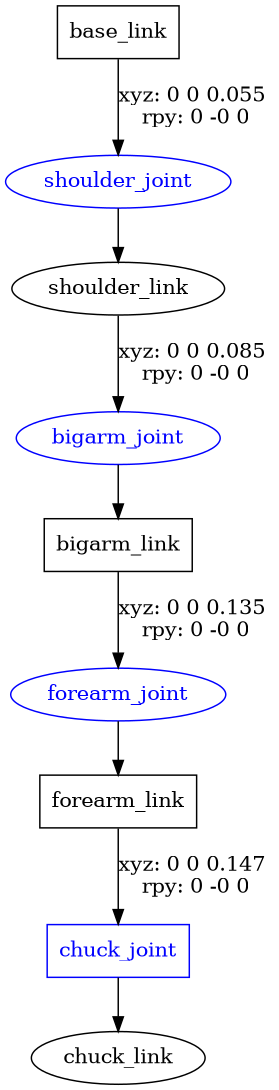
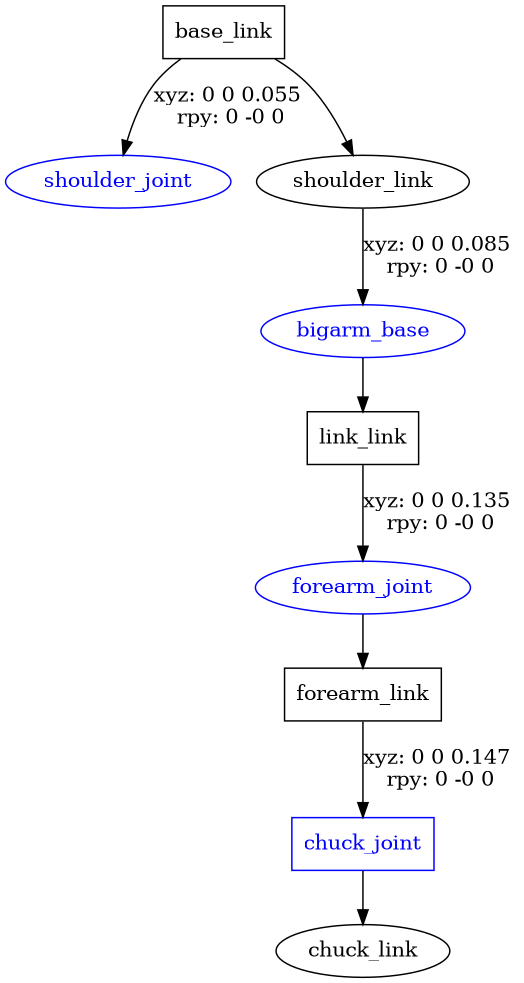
  digraph {
    node [shape=ellipse]
    n1 [label=base_link shape=box]
    shoulder_joint [color=blue fontcolor=blue]
    n3 [label=shoulder_link]
-   bigarm_joint [color=blue fontcolor=blue]
-   n5 [label=bigarm_link shape=box]
+   bigarm_joint [color=blue fontcolor=blue label=bigarm_base]
+   n5 [label=link_link shape=box]
    forearm_joint [color=blue fontcolor=blue]
    n7 [label=forearm_link shape=box]
    chuck_joint [color=blue fontcolor=blue shape=box]
    n9 [label=chuck_link]
    n1 -> shoulder_joint [label="xyz: 0 0 0.055 \nrpy: 0 -0 0"]
-   shoulder_joint -> n3
+   n1 -> n3
    n3 -> bigarm_joint [label="xyz: 0 0 0.085 \nrpy: 0 -0 0"]
    bigarm_joint -> n5
    n5 -> forearm_joint [label="xyz: 0 0 0.135 \nrpy: 0 -0 0"]
    forearm_joint -> n7
    n7 -> chuck_joint [label="xyz: 0 0 0.147 \nrpy: 0 -0 0"]
    chuck_joint -> n9
  }
